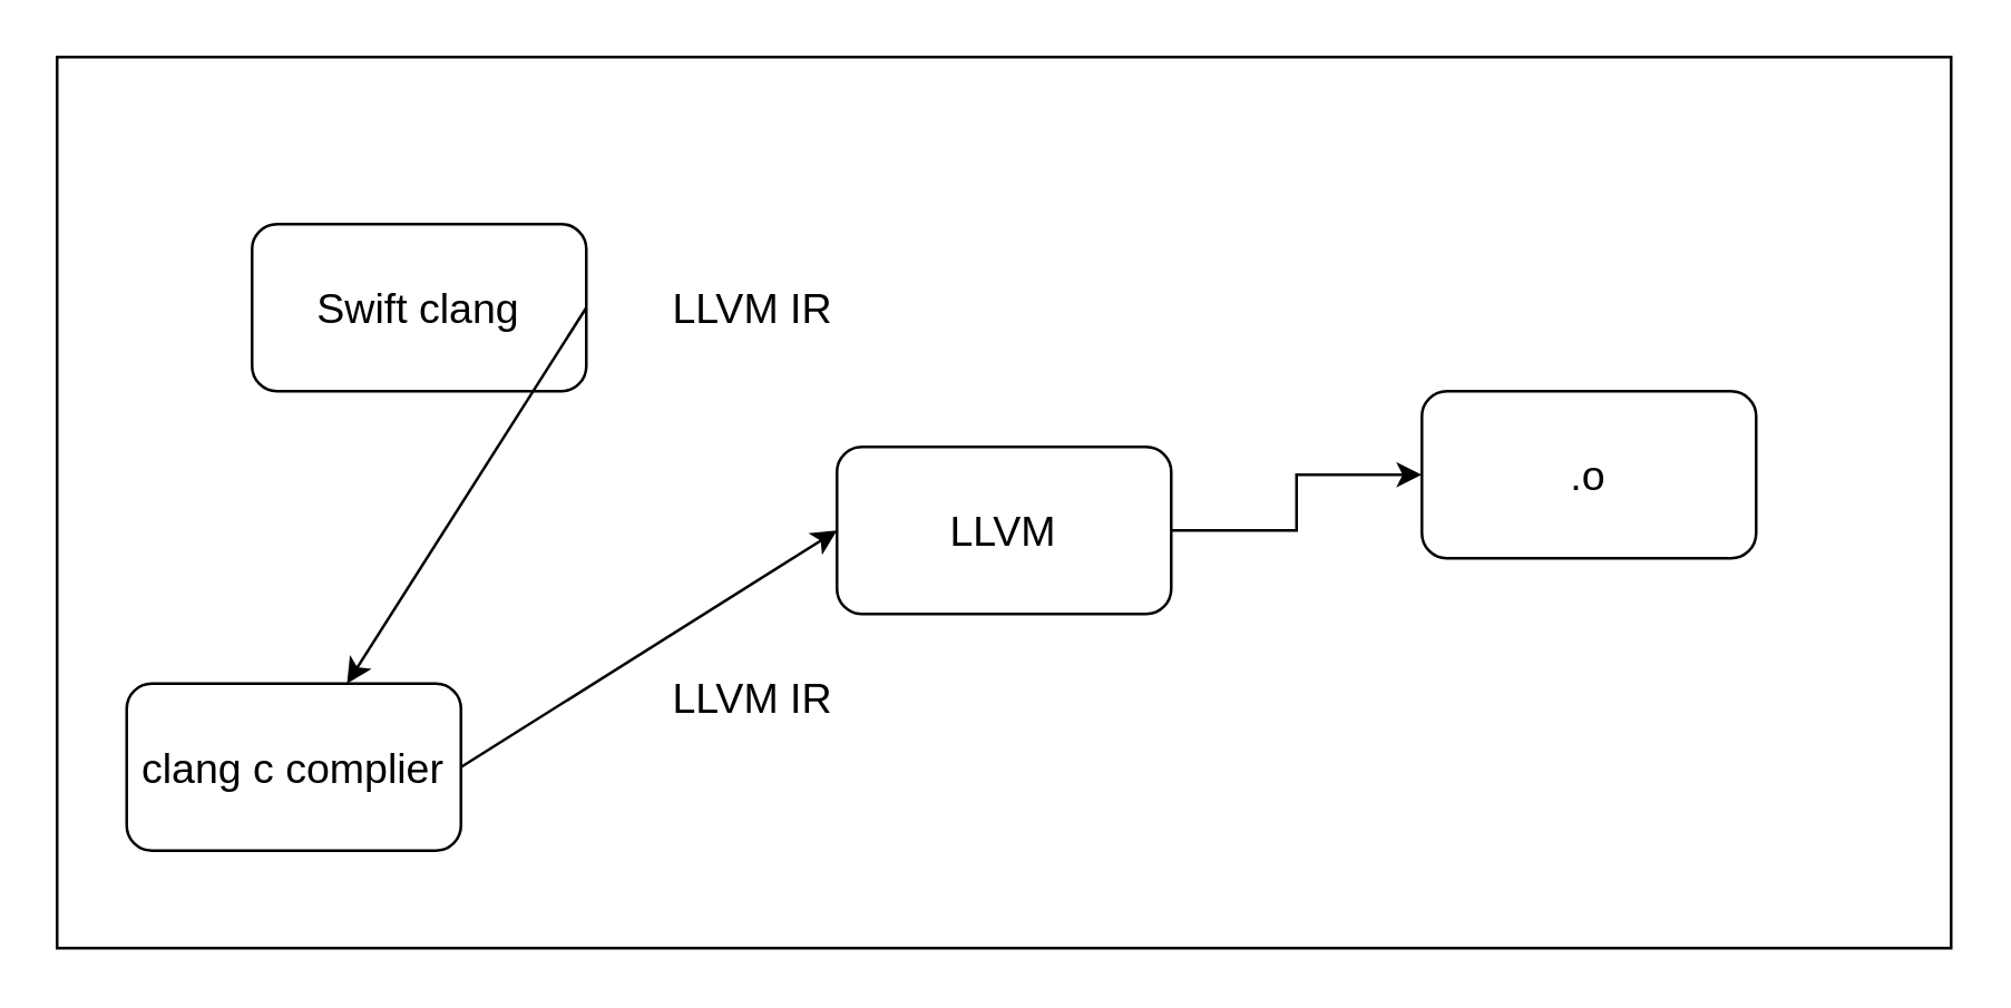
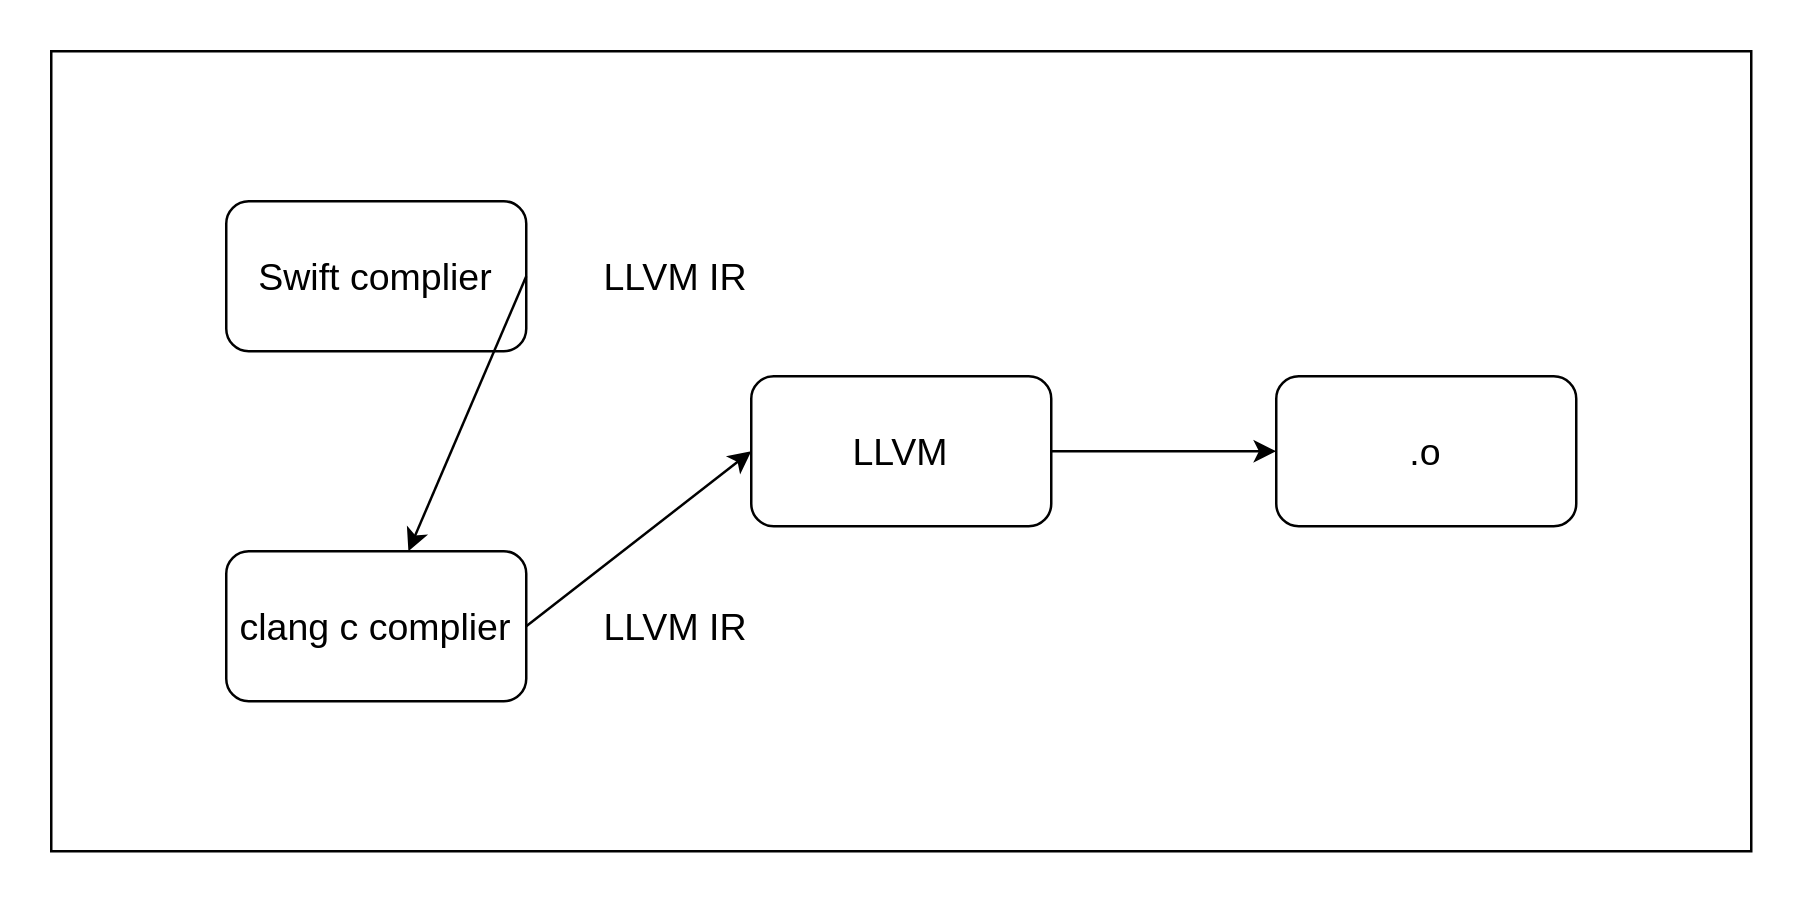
  <mxCell id="0" />
  <mxCell id="1" parent="0" />
  <mxCell id="2" value="" style="rounded=0;whiteSpace=wrap;html=1;fontSize=15;" vertex="1" parent="1"><mxGeometry x="20" y="20" width="680" height="320" as="geometry" /></mxCell>
- <mxCell id="3" value="Swift clang" style="rounded=1;whiteSpace=wrap;html=1;fontSize=15;" vertex="1" parent="1"><mxGeometry x="90" y="80" width="120" height="60" as="geometry" /></mxCell>
- <mxCell id="4" value="clang c complier" style="rounded=1;whiteSpace=wrap;html=1;fontSize=15;" vertex="1" parent="1"><mxGeometry x="45" y="245" width="120" height="60" as="geometry" /></mxCell>
+ <mxCell id="3" value="Swift complier" style="rounded=1;whiteSpace=wrap;html=1;fontSize=15;" vertex="1" parent="1"><mxGeometry x="90" y="80" width="120" height="60" as="geometry" /></mxCell>
+ <mxCell id="4" value="clang c complier" style="rounded=1;whiteSpace=wrap;html=1;fontSize=15;" vertex="1" parent="1"><mxGeometry x="90" y="220" width="120" height="60" as="geometry" /></mxCell>
  <mxCell id="5" style="edgeStyle=orthogonalEdgeStyle;rounded=0;orthogonalLoop=1;jettySize=auto;html=1;exitX=1;exitY=0.5;exitDx=0;exitDy=0;entryX=0;entryY=0.5;entryDx=0;entryDy=0;fontSize=15;" edge="1" parent="1" source="6" target="7"><mxGeometry relative="1" as="geometry" /></mxCell>
- <mxCell id="6" value="LLVM" style="rounded=1;whiteSpace=wrap;html=1;fontSize=15;" vertex="1" parent="1"><mxGeometry x="300" y="160" width="120" height="60" as="geometry" /></mxCell>
- <mxCell id="7" value=".o" style="rounded=1;whiteSpace=wrap;html=1;fontSize=15;" vertex="1" parent="1"><mxGeometry x="510" y="140" width="120" height="60" as="geometry" /></mxCell>
+ <mxCell id="6" value="LLVM" style="rounded=1;whiteSpace=wrap;html=1;fontSize=15;" vertex="1" parent="1"><mxGeometry x="300" y="150" width="120" height="60" as="geometry" /></mxCell>
+ <mxCell id="7" value=".o" style="rounded=1;whiteSpace=wrap;html=1;fontSize=15;" vertex="1" parent="1"><mxGeometry x="510" y="150" width="120" height="60" as="geometry" /></mxCell>
  <mxCell id="8" value="" style="endArrow=classic;html=1;rounded=0;fontSize=15;exitX=1;exitY=0.5;exitDx=0;exitDy=0;" edge="1" parent="1" source="3" target="4"><mxGeometry width="50" height="50" relative="1" as="geometry"><mxPoint x="230" y="160" as="sourcePoint" /><mxPoint x="280" y="110" as="targetPoint" /></mxGeometry></mxCell>
  <mxCell id="9" value="" style="endArrow=classic;html=1;rounded=0;fontSize=15;exitX=1;exitY=0.5;exitDx=0;exitDy=0;entryX=0;entryY=0.5;entryDx=0;entryDy=0;" edge="1" parent="1" source="4" target="6"><mxGeometry width="50" height="50" relative="1" as="geometry"><mxPoint x="220" y="120" as="sourcePoint" /><mxPoint x="310" y="190" as="targetPoint" /></mxGeometry></mxCell>
  <mxCell id="10" value="LLVM IR" style="text;html=1;strokeColor=none;fillColor=none;align=center;verticalAlign=middle;whiteSpace=wrap;rounded=0;fontSize=15;" vertex="1" parent="1"><mxGeometry x="240" y="95" width="60" height="30" as="geometry" /></mxCell>
  <mxCell id="11" value="LLVM IR" style="text;html=1;strokeColor=none;fillColor=none;align=center;verticalAlign=middle;whiteSpace=wrap;rounded=0;fontSize=15;" vertex="1" parent="1"><mxGeometry x="240" y="235" width="60" height="30" as="geometry" /></mxCell>
